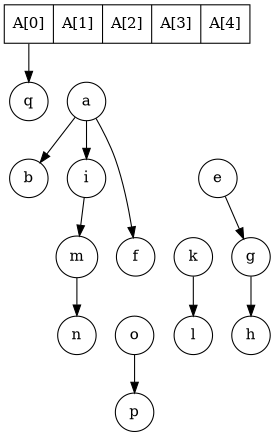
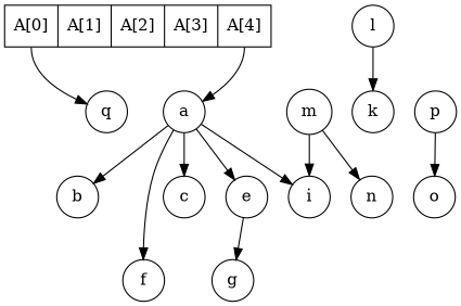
  digraph {
    node [shape=circle]
    n1 [label=f]
    n2 [label=g]
    n3 [label=n]
    n4 [label=o]
    n5 [label=k]
    n6 [label=m]
    n7 [label=b]
+   n8 [label=c]
    n9 [label=e]
    n10 [label=i]
    n11 [label=q]
    n12 [label=a]
-   n13 [label=h]
    n14 [label=p]
    n15 [label=l]
    n16 [label="<a0>A[0]|<a1>A[1]|<a2>A[2]|<a3>A[3]|<a4>A[4]" shape=record]
    subgraph sub_1 {
      rank=same
      n1
      n2
    }
    subgraph sub_2 {
      rank=same
      n3
      n4
    }
    subgraph sub_3 {
      rank=same
      n5
      n6
    }
    subgraph sub_4 {
      rank=same
      n7
+     n8
      n9
      n10
    }
    subgraph sub_5 {
      rank=same
      n11
      n12
    }
    n1 -> n2 [style=invis]
-   n2 -> n13
    n3 -> n4 [style=invis]
-   n4 -> n14
+   n14 -> n4
    n5 -> n6 [style=invis]
-   n5 -> n15
+   n15 -> n5
    n6 -> n3
+   n7 -> n8 [style=invis]
+   n8 -> n9 [style=invis]
    n9 -> n2
    n9 -> n10 [style=invis]
-   n10 -> n6
+   n6 -> n10
    n11 -> n12 [style=invis]
    n12 -> n1
    n12 -> n7
+   n12 -> n8
+   n12 -> n9
    n12 -> n10
    n16 -> n11 [tailport=a0]
+   n16 -> n12 [tailport=a4]
  }
